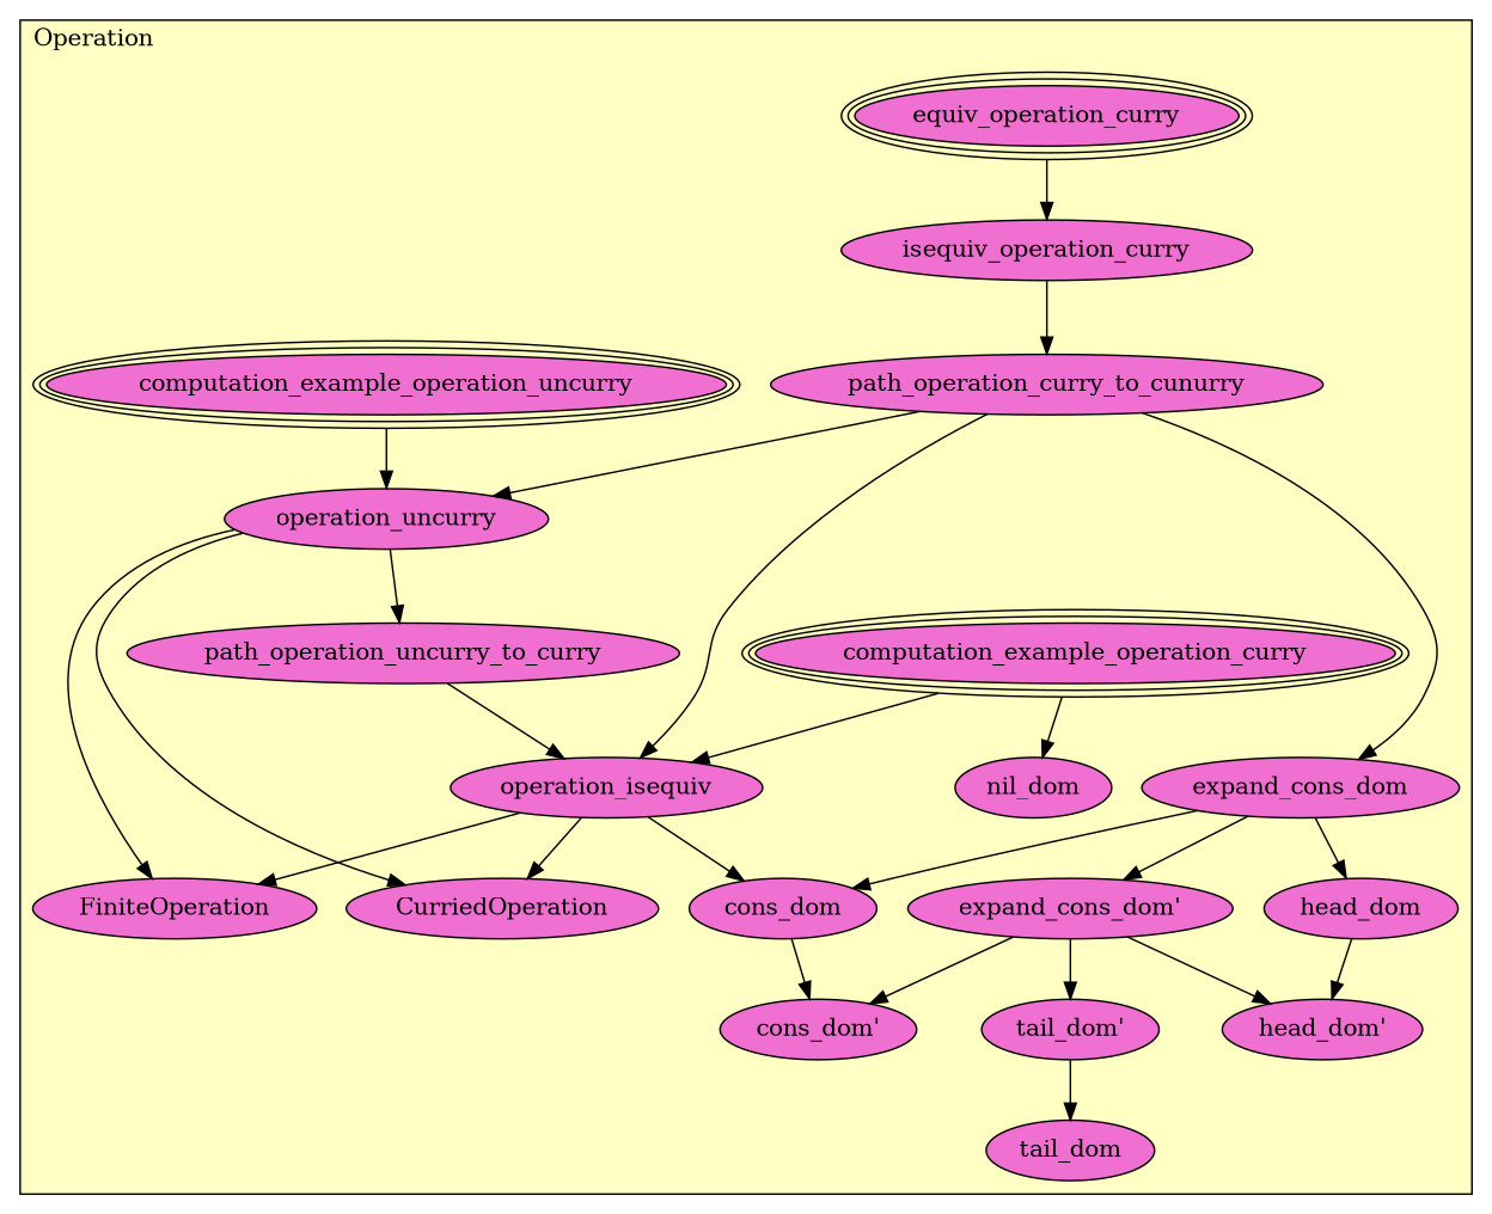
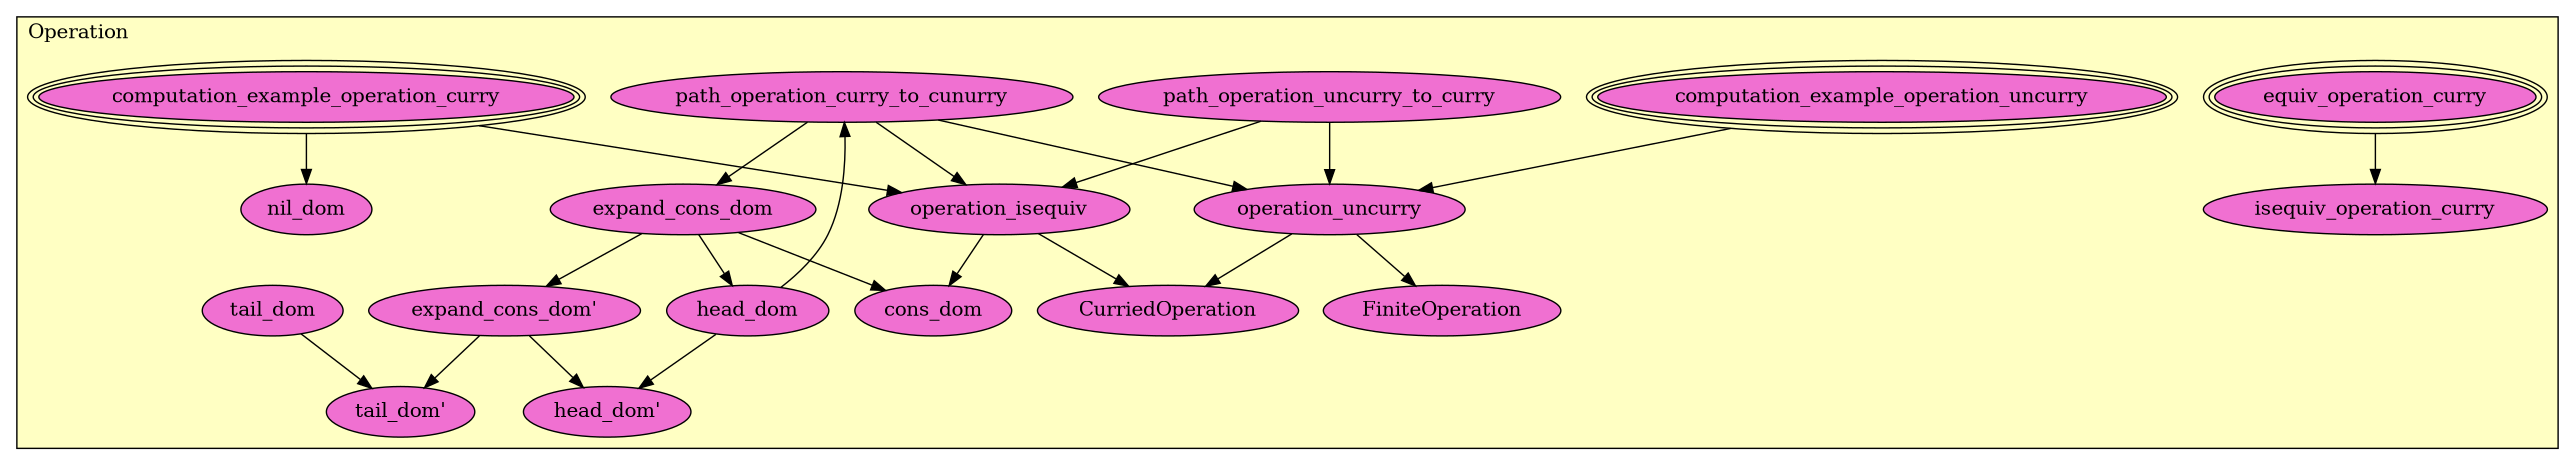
  digraph {
    node [fillcolor="#F070D1" style=filled]
    n1 [label=equiv_operation_curry peripheries=3]
    n2 [label=isequiv_operation_curry]
    n3 [label=path_operation_uncurry_to_curry]
    n4 [label=path_operation_curry_to_cunurry]
    n5 [label=expand_cons_dom]
    n6 [label="expand_cons_dom'"]
    n7 [label=computation_example_operation_curry peripheries=3]
    n8 [label=operation_isequiv]
    n9 [label=computation_example_operation_uncurry peripheries=3]
    n10 [label=operation_uncurry]
    n11 [label=CurriedOperation]
    n12 [label=FiniteOperation]
    n13 [label=nil_dom]
    n14 [label=cons_dom]
-   n15 [label="cons_dom'"]
    n16 [label=tail_dom]
    n17 [label="tail_dom'"]
    n18 [label=head_dom]
    n19 [label="head_dom'"]
    subgraph cluster_1 {
      fillcolor="#FFFFC3"
      label=Operation
      labeljust=l
      style=filled
      n1
      n2
      n3
      n4
      n5
      n6
      n7
      n8
      n9
      n10
      n11
      n12
      n13
      n14
-     n15
      n16
      n17
      n18
      n19
    }
    n1 -> n2
-   n2 -> n4
+   n18 -> n4
    n3 -> n8
-   n10 -> n3
+   n3 -> n10
    n4 -> n5
    n4 -> n8
    n4 -> n10
    n5 -> n6
    n5 -> n14
    n5 -> n18
-   n6 -> n15
    n6 -> n17
    n6 -> n19
    n7 -> n8
    n7 -> n13
    n8 -> n11
-   n8 -> n12
    n8 -> n14
    n9 -> n10
    n10 -> n11
    n10 -> n12
-   n14 -> n15
-   n17 -> n16
+   n16 -> n17
    n18 -> n19
  }
